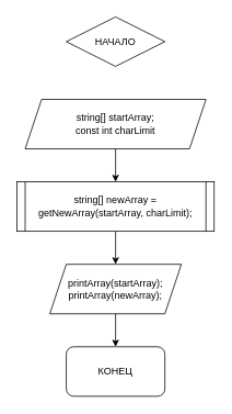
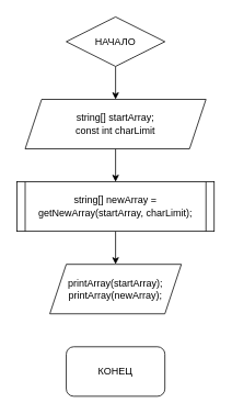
  <mxCell id="0" />
  <mxCell id="1" parent="0" />
+ <mxCell id="2" style="edgeStyle=orthogonalEdgeStyle;rounded=0;orthogonalLoop=1;jettySize=auto;html=1;exitX=0.5;exitY=1;exitDx=0;exitDy=0;entryX=0.5;entryY=0;entryDx=0;entryDy=0;" edge="1" parent="1" source="3" target="5"><mxGeometry relative="1" as="geometry" /></mxCell>
  <mxCell id="3" value="НАЧАЛО" style="rhombus;whiteSpace=wrap;html=1;" vertex="1" parent="1"><mxGeometry x="80" y="20" width="120" height="60" as="geometry" /></mxCell>
  <mxCell id="4" style="edgeStyle=orthogonalEdgeStyle;rounded=0;orthogonalLoop=1;jettySize=auto;html=1;exitX=0.5;exitY=1;exitDx=0;exitDy=0;entryX=0.5;entryY=0;entryDx=0;entryDy=0;" edge="1" parent="1" source="5" target="7"><mxGeometry relative="1" as="geometry" /></mxCell>
  <mxCell id="5" value="string[] startArray;&lt;br&gt;const int charLimit" style="shape=parallelogram;perimeter=parallelogramPerimeter;whiteSpace=wrap;html=1;fixedSize=1;" vertex="1" parent="1"><mxGeometry x="30" y="120" width="220" height="60" as="geometry" /></mxCell>
  <mxCell id="6" value="" style="edgeStyle=orthogonalEdgeStyle;rounded=0;orthogonalLoop=1;jettySize=auto;html=1;entryX=0.5;entryY=0;entryDx=0;entryDy=0;" edge="1" parent="1" source="7" target="10"><mxGeometry relative="1" as="geometry"><mxPoint x="140" y="330" as="targetPoint" /></mxGeometry></mxCell>
  <mxCell id="7" value="string[] newArray = getNewArray(startArray, charLimit);" style="shape=process;whiteSpace=wrap;html=1;backgroundOutline=1;size=0.042;" vertex="1" parent="1"><mxGeometry x="20" y="220" width="240" height="60" as="geometry" /></mxCell>
  <mxCell id="8" value="КОНЕЦ" style="rounded=1;whiteSpace=wrap;html=1;" vertex="1" parent="1"><mxGeometry x="80" y="420" width="120" height="60" as="geometry" /></mxCell>
- <mxCell id="9" style="edgeStyle=orthogonalEdgeStyle;rounded=0;orthogonalLoop=1;jettySize=auto;html=1;exitX=0.5;exitY=1;exitDx=0;exitDy=0;entryX=0.5;entryY=0;entryDx=0;entryDy=0;" edge="1" parent="1" source="10" target="8"><mxGeometry relative="1" as="geometry" /></mxCell>
  <mxCell id="10" value="printArray(startArray);&lt;br&gt;printArray(newArray);" style="shape=parallelogram;perimeter=parallelogramPerimeter;whiteSpace=wrap;html=1;fixedSize=1;" vertex="1" parent="1"><mxGeometry x="60" y="320" width="160" height="60" as="geometry" /></mxCell>
